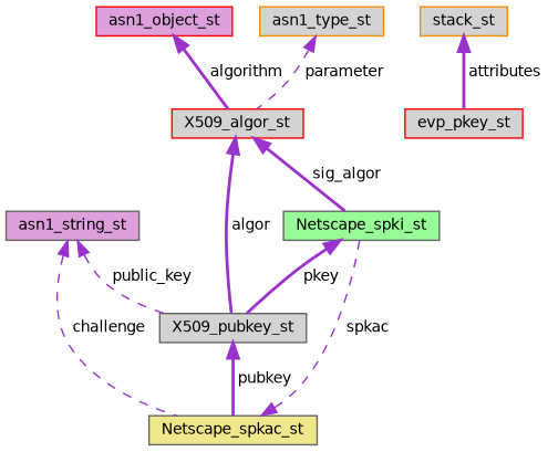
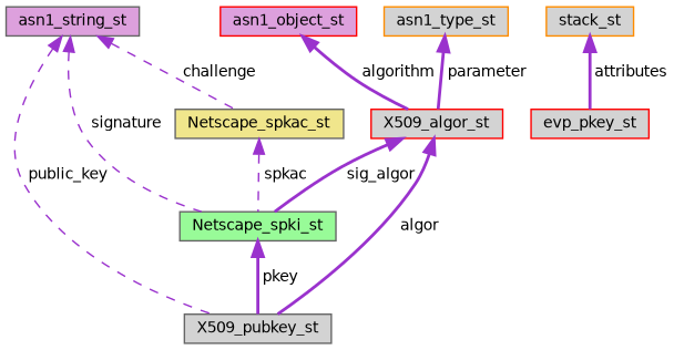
  digraph {
    node [color=gray40 fillcolor=lightgrey fontname=Helvetica fontsize=10 shape=record style=filled]
    edge [color=darkorchid3 dir=back fontname=Helvetica fontsize=10 labelfontname=Helvetica labelfontsize=10 style=bold]
    n1 [fillcolor=palegreen fontcolor=black height=0.2 label=Netscape_spki_st width=0.4]
    n2 [height=0.2 label=X509_pubkey_st width=0.4]
    n3 [fillcolor=plum height=0.2 label=asn1_string_st width=0.4]
    n4 [fillcolor=khaki height=0.2 label=Netscape_spkac_st width=0.4]
    n5 [color=red height=0.2 label=evp_pkey_st width=0.4]
    n6 [color=darkorange height=0.2 label=stack_st width=0.4]
    n7 [color=red height=0.2 label=X509_algor_st width=0.4]
    n8 [color=red fillcolor=plum height=0.2 label=asn1_object_st width=0.4]
    n9 [color=darkorange height=0.2 label=asn1_type_st width=0.4]
    n1 -> n2 [label=" pkey"]
-   n2 -> n4 [label=" pubkey"]
+   n3 -> n1 [label=" signature" style=dashed]
    n3 -> n2 [label=" public_key" style=dashed]
    n3 -> n4 [label=" challenge" style=dashed]
    n4 -> n1 [label=" spkac" style=dashed]
    n6 -> n5 [label=" attributes"]
    n7 -> n1 [label=" sig_algor"]
    n7 -> n2 [label=" algor"]
    n8 -> n7 [label=" algorithm"]
-   n9 -> n7 [label=" parameter" style=dashed]
+   n9 -> n7 [label=" parameter"]
  }
